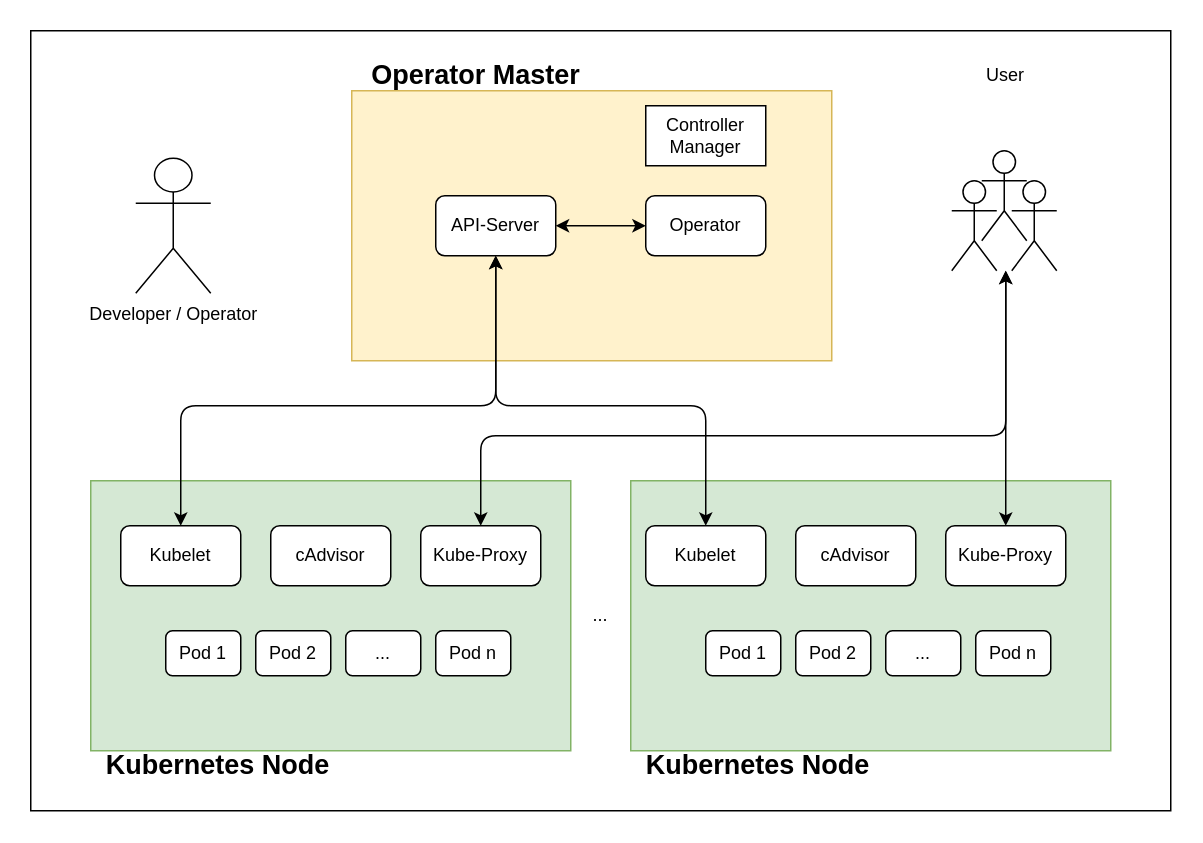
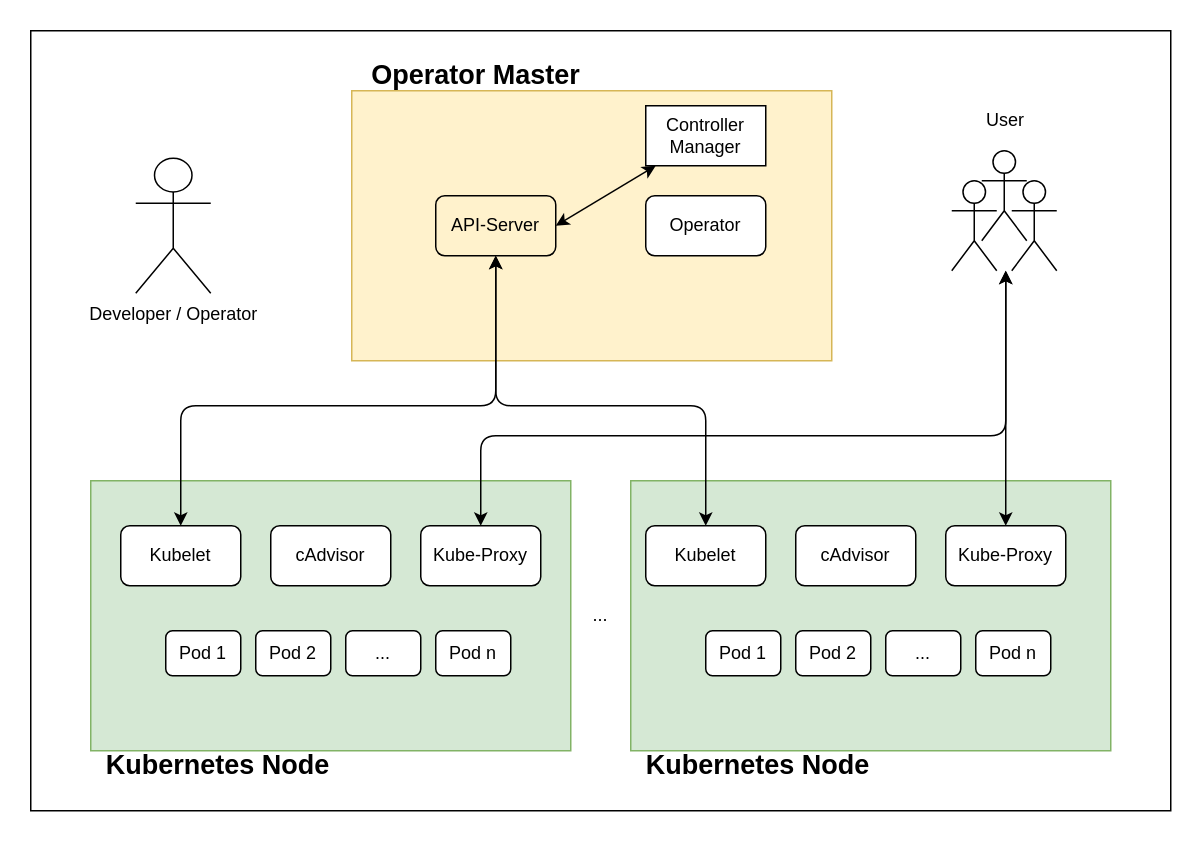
  <mxCell id="0" />
  <mxCell id="1" parent="0" />
  <mxCell id="2" value="" style="rounded=0;whiteSpace=wrap;html=1;" vertex="1" parent="1"><mxGeometry x="20" y="20" width="760" height="520" as="geometry" /></mxCell>
  <mxCell id="3" value="" style="rounded=0;whiteSpace=wrap;html=1;fillColor=#fff2cc;strokeColor=#d6b656;" vertex="1" parent="1"><mxGeometry x="234" y="60" width="320" height="180" as="geometry" /></mxCell>
  <mxCell id="4" value="" style="rounded=0;whiteSpace=wrap;html=1;fillColor=#d5e8d4;strokeColor=#82b366;" vertex="1" parent="1"><mxGeometry x="60" y="320" width="320" height="180" as="geometry" /></mxCell>
  <mxCell id="5" value="" style="rounded=0;whiteSpace=wrap;html=1;fillColor=#d5e8d4;strokeColor=#82b366;" vertex="1" parent="1"><mxGeometry x="420" y="320" width="320" height="180" as="geometry" /></mxCell>
  <mxCell id="6" value="&lt;h2&gt;Operator Master&lt;br&gt;&lt;/h2&gt;" style="text;html=1;strokeColor=none;fillColor=none;align=center;verticalAlign=middle;whiteSpace=wrap;rounded=0;fontStyle=0" vertex="1" parent="1"><mxGeometry x="234" y="40" width="166" height="20" as="geometry" /></mxCell>
  <mxCell id="7" value="&lt;h2&gt;Kubernetes Node&lt;br&gt;&lt;/h2&gt;" style="text;html=1;strokeColor=none;fillColor=none;align=center;verticalAlign=middle;whiteSpace=wrap;rounded=0;" vertex="1" parent="1"><mxGeometry x="60" y="500" width="170" height="20" as="geometry" /></mxCell>
  <mxCell id="8" value="&lt;h2&gt;Kubernetes Node&lt;br&gt;&lt;/h2&gt;" style="text;html=1;strokeColor=none;fillColor=none;align=center;verticalAlign=middle;whiteSpace=wrap;rounded=0;" vertex="1" parent="1"><mxGeometry x="420" y="500" width="170" height="20" as="geometry" /></mxCell>
- <mxCell id="9" value="API-Server" style="rounded=1;whiteSpace=wrap;html=1;" vertex="1" parent="1"><mxGeometry x="290" y="130" width="80" height="40" as="geometry" /></mxCell>
+ <mxCell id="9" value="API-Server" style="rounded=1;whiteSpace=wrap;html=1;fillColor=#fff2cc;" vertex="1" parent="1"><mxGeometry x="290" y="130" width="80" height="40" as="geometry" /></mxCell>
  <mxCell id="10" value="Controller Manager" style="whiteSpace=wrap;html=1;rounded=0;" vertex="1" parent="1"><mxGeometry x="430" y="70" width="80" height="40" as="geometry" /></mxCell>
  <mxCell id="11" value="Operator" style="rounded=1;whiteSpace=wrap;html=1;" vertex="1" parent="1"><mxGeometry x="430" y="130" width="80" height="40" as="geometry" /></mxCell>
- <mxCell id="12" value="" style="endArrow=classic;startArrow=classic;html=1;exitX=1;exitY=0.5;exitDx=0;exitDy=0;entryX=0;entryY=0.5;entryDx=0;entryDy=0;" edge="1" parent="1" source="9" target="11"><mxGeometry width="50" height="50" relative="1" as="geometry"><mxPoint x="510" y="290" as="sourcePoint" /><mxPoint x="560" y="240" as="targetPoint" /></mxGeometry></mxCell>
+ <mxCell id="12" value="" style="endArrow=classic;startArrow=classic;html=1;exitX=1;exitY=0.5;exitDx=0;exitDy=0;" edge="1" parent="1" source="9" target="10"><mxGeometry width="50" height="50" relative="1" as="geometry"><mxPoint x="510" y="290" as="sourcePoint" /><mxPoint x="560" y="240" as="targetPoint" /></mxGeometry></mxCell>
  <mxCell id="13" value="Developer / Operator" style="shape=umlActor;verticalLabelPosition=bottom;labelBackgroundColor=#ffffff;verticalAlign=top;html=1;outlineConnect=0;" vertex="1" parent="1"><mxGeometry x="90" y="105" width="50" height="90" as="geometry" /></mxCell>
- <mxCell id="14" value="User" style="text;html=1;strokeColor=none;fillColor=none;align=center;verticalAlign=middle;whiteSpace=wrap;rounded=0;" vertex="1" parent="1"><mxGeometry x="650" y="40" width="40" height="20" as="geometry" /></mxCell>
+ <mxCell id="14" value="User" style="text;html=1;strokeColor=none;fillColor=none;align=center;verticalAlign=middle;whiteSpace=wrap;rounded=0;" vertex="1" parent="1"><mxGeometry x="650" y="70" width="40" height="20" as="geometry" /></mxCell>
  <mxCell id="15" value="Kubelet" style="rounded=1;whiteSpace=wrap;html=1;" vertex="1" parent="1"><mxGeometry x="80" y="350" width="80" height="40" as="geometry" /></mxCell>
  <mxCell id="16" value="cAdvisor" style="rounded=1;whiteSpace=wrap;html=1;" vertex="1" parent="1"><mxGeometry x="180" y="350" width="80" height="40" as="geometry" /></mxCell>
  <mxCell id="17" value="Kube-Proxy" style="rounded=1;whiteSpace=wrap;html=1;" vertex="1" parent="1"><mxGeometry x="280" y="350" width="80" height="40" as="geometry" /></mxCell>
  <mxCell id="18" value="" style="group" vertex="1" connectable="0" parent="1"><mxGeometry x="110" y="420" width="230" height="30" as="geometry" /></mxCell>
  <mxCell id="19" value="Pod 1" style="rounded=1;whiteSpace=wrap;html=1;" vertex="1" parent="18"><mxGeometry width="50" height="30" as="geometry" /></mxCell>
  <mxCell id="20" value="Pod 2" style="rounded=1;whiteSpace=wrap;html=1;" vertex="1" parent="18"><mxGeometry x="60" width="50" height="30" as="geometry" /></mxCell>
  <mxCell id="21" value="..." style="rounded=1;whiteSpace=wrap;html=1;" vertex="1" parent="18"><mxGeometry x="120" width="50" height="30" as="geometry" /></mxCell>
  <mxCell id="22" value="Pod n" style="rounded=1;whiteSpace=wrap;html=1;" vertex="1" parent="18"><mxGeometry x="180" width="50" height="30" as="geometry" /></mxCell>
  <mxCell id="23" value="..." style="text;html=1;strokeColor=none;fillColor=none;align=center;verticalAlign=middle;whiteSpace=wrap;rounded=0;" vertex="1" parent="1"><mxGeometry x="380" y="400" width="40" height="20" as="geometry" /></mxCell>
  <mxCell id="24" value="Kubelet" style="rounded=1;whiteSpace=wrap;html=1;" vertex="1" parent="1"><mxGeometry x="430" y="350" width="80" height="40" as="geometry" /></mxCell>
  <mxCell id="25" value="cAdvisor" style="rounded=1;whiteSpace=wrap;html=1;" vertex="1" parent="1"><mxGeometry x="530" y="350" width="80" height="40" as="geometry" /></mxCell>
  <mxCell id="26" value="Kube-Proxy" style="rounded=1;whiteSpace=wrap;html=1;" vertex="1" parent="1"><mxGeometry x="630" y="350" width="80" height="40" as="geometry" /></mxCell>
  <mxCell id="27" value="" style="group" vertex="1" connectable="0" parent="1"><mxGeometry x="470" y="420" width="230" height="30" as="geometry" /></mxCell>
  <mxCell id="28" value="Pod 1" style="rounded=1;whiteSpace=wrap;html=1;" vertex="1" parent="27"><mxGeometry width="50" height="30" as="geometry" /></mxCell>
  <mxCell id="29" value="Pod 2" style="rounded=1;whiteSpace=wrap;html=1;" vertex="1" parent="27"><mxGeometry x="60" width="50" height="30" as="geometry" /></mxCell>
  <mxCell id="30" value="..." style="rounded=1;whiteSpace=wrap;html=1;" vertex="1" parent="27"><mxGeometry x="120" width="50" height="30" as="geometry" /></mxCell>
  <mxCell id="31" value="Pod n" style="rounded=1;whiteSpace=wrap;html=1;" vertex="1" parent="27"><mxGeometry x="180" width="50" height="30" as="geometry" /></mxCell>
  <mxCell id="32" value="" style="endArrow=classic;startArrow=classic;html=1;entryX=0.5;entryY=1;entryDx=0;entryDy=0;exitX=0.5;exitY=0;exitDx=0;exitDy=0;" edge="1" parent="1" source="15" target="9"><mxGeometry width="50" height="50" relative="1" as="geometry"><mxPoint x="510" y="290" as="sourcePoint" /><mxPoint x="560" y="240" as="targetPoint" /><Array as="points"><mxPoint x="120" y="270" /><mxPoint x="330" y="270" /></Array></mxGeometry></mxCell>
  <mxCell id="33" value="" style="endArrow=classic;startArrow=classic;html=1;entryX=0.5;entryY=1;entryDx=0;entryDy=0;exitX=0.5;exitY=0;exitDx=0;exitDy=0;" edge="1" parent="1" source="24"><mxGeometry width="50" height="50" relative="1" as="geometry"><mxPoint x="120" y="350" as="sourcePoint" /><mxPoint x="330" y="170" as="targetPoint" /><Array as="points"><mxPoint x="470" y="270" /><mxPoint x="330" y="270" /></Array></mxGeometry></mxCell>
  <mxCell id="34" value="" style="endArrow=classic;startArrow=classic;html=1;exitX=0.5;exitY=0;exitDx=0;exitDy=0;" edge="1" parent="1" source="26"><mxGeometry width="50" height="50" relative="1" as="geometry"><mxPoint x="510" y="290" as="sourcePoint" /><mxPoint x="670" y="180" as="targetPoint" /></mxGeometry></mxCell>
  <mxCell id="35" value="" style="group" vertex="1" connectable="0" parent="1"><mxGeometry x="634" y="100" width="70" height="80" as="geometry" /></mxCell>
  <mxCell id="36" value="&lt;div&gt;&lt;br&gt;&lt;/div&gt;" style="shape=umlActor;verticalLabelPosition=bottom;labelBackgroundColor=#ffffff;verticalAlign=top;html=1;outlineConnect=0;" vertex="1" parent="35"><mxGeometry y="20" width="30" height="60" as="geometry" /></mxCell>
  <mxCell id="37" value="" style="shape=umlActor;verticalLabelPosition=bottom;labelBackgroundColor=#ffffff;verticalAlign=top;html=1;outlineConnect=0;" vertex="1" parent="35"><mxGeometry x="20" width="30" height="60" as="geometry" /></mxCell>
  <mxCell id="38" value="&lt;div&gt;&lt;br&gt;&lt;/div&gt;&lt;div&gt;&lt;br&gt;&lt;/div&gt;" style="shape=umlActor;verticalLabelPosition=bottom;labelBackgroundColor=#ffffff;verticalAlign=top;html=1;outlineConnect=0;" vertex="1" parent="35"><mxGeometry x="40" y="20" width="30" height="60" as="geometry" /></mxCell>
  <mxCell id="39" value="" style="endArrow=classic;startArrow=classic;html=1;exitX=0.5;exitY=0;exitDx=0;exitDy=0;" edge="1" parent="1" source="17"><mxGeometry width="50" height="50" relative="1" as="geometry"><mxPoint x="680" y="360" as="sourcePoint" /><mxPoint x="670" y="180" as="targetPoint" /><Array as="points"><mxPoint x="320" y="290" /><mxPoint x="490" y="290" /><mxPoint x="550" y="290" /><mxPoint x="670" y="290" /></Array></mxGeometry></mxCell>
